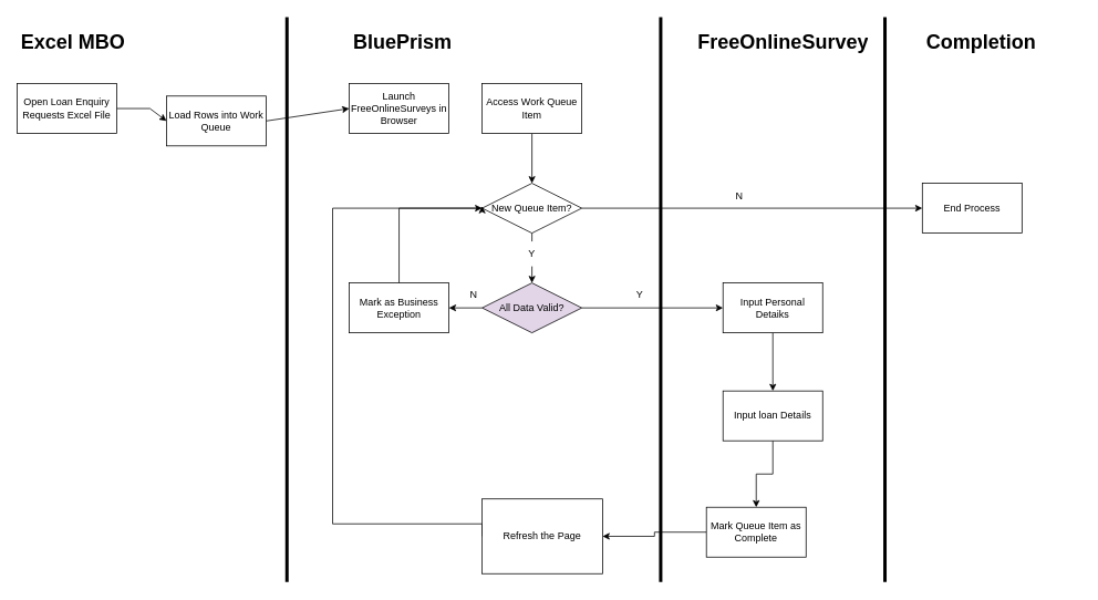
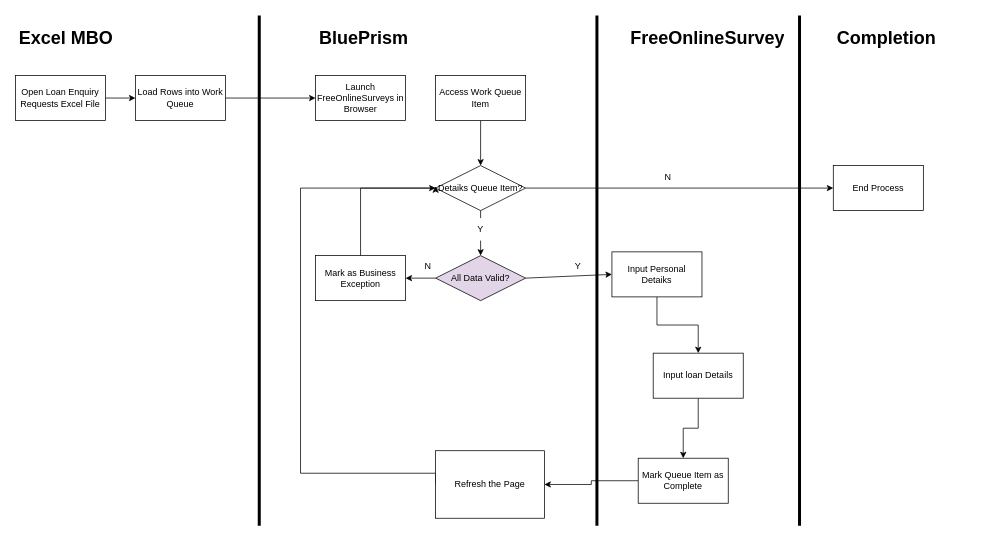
  <mxCell id="0" />
  <mxCell id="1" parent="0" />
  <mxCell id="2" style="edgeStyle=none;rounded=0;orthogonalLoop=1;jettySize=auto;html=1;exitX=1;exitY=0.5;exitDx=0;exitDy=0;entryX=0;entryY=0.5;entryDx=0;entryDy=0;" parent="1" source="3" target="5" edge="1"><mxGeometry relative="1" as="geometry"><Array as="points"><mxPoint x="180" y="130" /></Array></mxGeometry></mxCell>
  <mxCell id="3" value="Open Loan Enquiry Requests Excel File" style="rounded=0;whiteSpace=wrap;html=1;" parent="1" vertex="1"><mxGeometry x="20" y="100" width="120" height="60" as="geometry" /></mxCell>
  <mxCell id="4" style="edgeStyle=none;rounded=0;orthogonalLoop=1;jettySize=auto;html=1;exitX=1;exitY=0.5;exitDx=0;exitDy=0;entryX=0;entryY=0.5;entryDx=0;entryDy=0;" parent="1" source="5" target="6" edge="1"><mxGeometry relative="1" as="geometry"><mxPoint x="380" y="130" as="sourcePoint" /></mxGeometry></mxCell>
- <mxCell id="5" value="Load Rows into Work Queue" style="rounded=0;whiteSpace=wrap;html=1;" parent="1" vertex="1"><mxGeometry x="200" y="115" width="120" height="60" as="geometry" /></mxCell>
+ <mxCell id="5" value="Load Rows into Work Queue" style="rounded=0;whiteSpace=wrap;html=1;" parent="1" vertex="1"><mxGeometry x="180" y="100" width="120" height="60" as="geometry" /></mxCell>
  <mxCell id="6" value="Launch FreeOnlineSurveys in Browser" style="rounded=0;whiteSpace=wrap;html=1;" parent="1" vertex="1"><mxGeometry x="420" y="100" width="120" height="60" as="geometry" /></mxCell>
  <mxCell id="7" style="edgeStyle=none;rounded=0;orthogonalLoop=1;jettySize=auto;html=1;exitX=0.5;exitY=1;exitDx=0;exitDy=0;entryX=0.5;entryY=0;entryDx=0;entryDy=0;" parent="1" source="8" target="11" edge="1"><mxGeometry relative="1" as="geometry" /></mxCell>
  <mxCell id="8" value="Access Work Queue Item" style="rounded=0;whiteSpace=wrap;html=1;" parent="1" vertex="1"><mxGeometry x="580" y="100" width="120" height="60" as="geometry" /></mxCell>
  <mxCell id="9" style="edgeStyle=none;rounded=0;orthogonalLoop=1;jettySize=auto;html=1;exitX=0.5;exitY=1;exitDx=0;exitDy=0;startArrow=none;" parent="1" source="12" edge="1"><mxGeometry relative="1" as="geometry"><mxPoint x="640" y="340" as="targetPoint" /></mxGeometry></mxCell>
  <mxCell id="10" style="edgeStyle=none;rounded=0;orthogonalLoop=1;jettySize=auto;html=1;exitX=1;exitY=0.5;exitDx=0;exitDy=0;entryX=0;entryY=0.5;entryDx=0;entryDy=0;" parent="1" source="11" target="27" edge="1"><mxGeometry relative="1" as="geometry" /></mxCell>
- <mxCell id="11" value="New Queue Item?" style="rhombus;whiteSpace=wrap;html=1;" parent="1" vertex="1"><mxGeometry x="580" y="220" width="120" height="60" as="geometry" /></mxCell>
+ <mxCell id="11" value="Detaiks Queue Item?" style="rhombus;whiteSpace=wrap;html=1;" parent="1" vertex="1"><mxGeometry x="580" y="220" width="120" height="60" as="geometry" /></mxCell>
  <mxCell id="12" value="Y" style="text;html=1;strokeColor=none;fillColor=none;align=center;verticalAlign=middle;whiteSpace=wrap;rounded=0;" parent="1" vertex="1"><mxGeometry x="610" y="290" width="60" height="30" as="geometry" /></mxCell>
  <mxCell id="13" value="" style="edgeStyle=none;rounded=0;orthogonalLoop=1;jettySize=auto;html=1;exitX=0.5;exitY=1;exitDx=0;exitDy=0;endArrow=none;" parent="1" source="11" target="12" edge="1"><mxGeometry relative="1" as="geometry"><mxPoint x="640" y="280" as="sourcePoint" /><mxPoint x="640" y="340" as="targetPoint" /></mxGeometry></mxCell>
  <mxCell id="14" value="" style="edgeStyle=none;rounded=0;orthogonalLoop=1;jettySize=auto;html=1;" parent="1" source="16" target="18" edge="1"><mxGeometry relative="1" as="geometry" /></mxCell>
  <mxCell id="15" style="edgeStyle=none;rounded=0;orthogonalLoop=1;jettySize=auto;html=1;exitX=1;exitY=0.5;exitDx=0;exitDy=0;entryX=0;entryY=0.5;entryDx=0;entryDy=0;startArrow=none;" parent="1" source="16" target="22" edge="1"><mxGeometry relative="1" as="geometry"><mxPoint x="640" y="460" as="targetPoint" /></mxGeometry></mxCell>
  <mxCell id="16" value="All Data Valid?" style="rhombus;whiteSpace=wrap;html=1;fillColor=#e1d5e7;" parent="1" vertex="1"><mxGeometry x="580" y="340" width="120" height="60" as="geometry" /></mxCell>
  <mxCell id="17" style="edgeStyle=orthogonalEdgeStyle;rounded=0;orthogonalLoop=1;jettySize=auto;html=1;exitX=0.5;exitY=0;exitDx=0;exitDy=0;entryX=0;entryY=0.5;entryDx=0;entryDy=0;" parent="1" source="18" target="11" edge="1"><mxGeometry relative="1" as="geometry" /></mxCell>
  <mxCell id="18" value="Mark as Business Exception" style="rounded=0;whiteSpace=wrap;html=1;" parent="1" vertex="1"><mxGeometry x="420" y="340" width="120" height="60" as="geometry" /></mxCell>
  <mxCell id="19" value="N" style="text;html=1;strokeColor=none;fillColor=none;align=center;verticalAlign=middle;whiteSpace=wrap;rounded=0;" parent="1" vertex="1"><mxGeometry x="540" y="340" width="60" height="30" as="geometry" /></mxCell>
  <mxCell id="20" value="Y" style="text;html=1;strokeColor=none;fillColor=none;align=center;verticalAlign=middle;whiteSpace=wrap;rounded=0;" parent="1" vertex="1"><mxGeometry x="740" y="340" width="60" height="30" as="geometry" /></mxCell>
  <mxCell id="21" style="edgeStyle=orthogonalEdgeStyle;rounded=0;orthogonalLoop=1;jettySize=auto;html=1;exitX=0.5;exitY=1;exitDx=0;exitDy=0;entryX=0.5;entryY=0;entryDx=0;entryDy=0;" edge="1" parent="1" source="22" target="37"><mxGeometry relative="1" as="geometry" /></mxCell>
- <mxCell id="22" value="Input Personal Detaiks" style="rounded=0;whiteSpace=wrap;html=1;" parent="1" vertex="1"><mxGeometry x="870" y="340" width="120" height="60" as="geometry" /></mxCell>
+ <mxCell id="22" value="Input Personal Detaiks" style="rounded=0;whiteSpace=wrap;html=1;" parent="1" vertex="1"><mxGeometry x="815" y="335" width="120" height="60" as="geometry" /></mxCell>
  <mxCell id="23" style="edgeStyle=orthogonalEdgeStyle;rounded=0;orthogonalLoop=1;jettySize=auto;html=1;exitX=0;exitY=0.5;exitDx=0;exitDy=0;entryX=1;entryY=0.5;entryDx=0;entryDy=0;" parent="1" source="24" target="26" edge="1"><mxGeometry relative="1" as="geometry" /></mxCell>
  <mxCell id="24" value="Mark Queue Item as Complete" style="rounded=0;whiteSpace=wrap;html=1;" parent="1" vertex="1"><mxGeometry x="850" y="610" width="120" height="60" as="geometry" /></mxCell>
  <mxCell id="25" style="edgeStyle=orthogonalEdgeStyle;rounded=0;orthogonalLoop=1;jettySize=auto;html=1;exitX=0;exitY=0.5;exitDx=0;exitDy=0;" parent="1" source="26" edge="1"><mxGeometry relative="1" as="geometry"><mxPoint x="580" y="247.6" as="targetPoint" /><Array as="points"><mxPoint x="400" y="630" /><mxPoint x="400" y="250" /><mxPoint x="580" y="250" /></Array></mxGeometry></mxCell>
  <mxCell id="26" value="Refresh the Page" style="rounded=0;whiteSpace=wrap;html=1;" parent="1" vertex="1"><mxGeometry x="580" y="600" width="145" height="90" as="geometry" /></mxCell>
  <mxCell id="27" value="End Process" style="rounded=0;whiteSpace=wrap;html=1;" parent="1" vertex="1"><mxGeometry x="1110" y="220" width="120" height="60" as="geometry" /></mxCell>
  <mxCell id="28" value="N" style="text;strokeColor=none;fillColor=none;align=center;verticalAlign=middle;rounded=0;" parent="1" vertex="1"><mxGeometry x="860" y="220" width="60" height="30" as="geometry" /></mxCell>
  <mxCell id="29" value="&lt;h1&gt;Excel MBO&lt;/h1&gt;" style="text;html=1;strokeColor=none;fillColor=none;spacing=5;spacingTop=-20;whiteSpace=wrap;overflow=hidden;rounded=0;" parent="1" vertex="1"><mxGeometry x="20" y="30" width="190" height="50" as="geometry" /></mxCell>
  <mxCell id="30" value="&lt;h1&gt;BluePrism&lt;/h1&gt;" style="text;html=1;strokeColor=none;fillColor=none;spacing=5;spacingTop=-20;whiteSpace=wrap;overflow=hidden;rounded=0;" parent="1" vertex="1"><mxGeometry x="420" y="30" width="190" height="60" as="geometry" /></mxCell>
  <mxCell id="31" value="&lt;h1&gt;FreeOnlineSurvey&lt;/h1&gt;" style="text;html=1;strokeColor=none;fillColor=none;spacing=5;spacingTop=-20;whiteSpace=wrap;overflow=hidden;rounded=0;" parent="1" vertex="1"><mxGeometry x="835" y="30" width="235" height="45" as="geometry" /></mxCell>
  <mxCell id="32" value="&lt;h1&gt;Completion&lt;/h1&gt;" style="text;html=1;strokeColor=none;fillColor=none;spacing=5;spacingTop=-20;whiteSpace=wrap;overflow=hidden;rounded=0;" parent="1" vertex="1"><mxGeometry x="1110" y="30" width="190" height="50" as="geometry" /></mxCell>
  <mxCell id="33" value="" style="line;strokeWidth=4;direction=south;html=1;perimeter=backbonePerimeter;points=[];outlineConnect=0;labelBackgroundColor=#99FFFF;" parent="1" vertex="1"><mxGeometry x="340" width="10" height="680" as="geometry" y="20" /></mxCell>
  <mxCell id="34" value="" style="line;strokeWidth=4;direction=south;html=1;perimeter=backbonePerimeter;points=[];outlineConnect=0;labelBackgroundColor=#99FFFF;" parent="1" vertex="1"><mxGeometry x="790" width="10" height="680" as="geometry" y="20" /></mxCell>
  <mxCell id="35" value="" style="line;strokeWidth=4;direction=south;html=1;perimeter=backbonePerimeter;points=[];outlineConnect=0;labelBackgroundColor=none;" parent="1" vertex="1"><mxGeometry x="1060" width="10" height="680" as="geometry" y="20" /></mxCell>
  <mxCell id="36" style="edgeStyle=orthogonalEdgeStyle;rounded=0;orthogonalLoop=1;jettySize=auto;html=1;exitX=0.5;exitY=1;exitDx=0;exitDy=0;entryX=0.5;entryY=0;entryDx=0;entryDy=0;" edge="1" parent="1" source="37" target="24"><mxGeometry relative="1" as="geometry" /></mxCell>
  <mxCell id="37" value="Input loan Details" style="rounded=0;whiteSpace=wrap;html=1;" vertex="1" parent="1"><mxGeometry x="870" y="470" width="120" height="60" as="geometry" /></mxCell>
